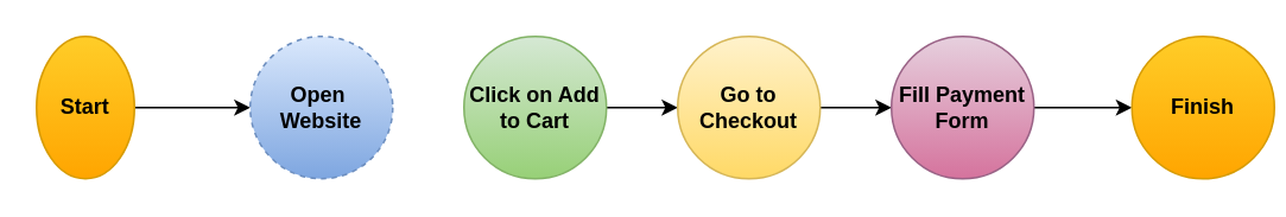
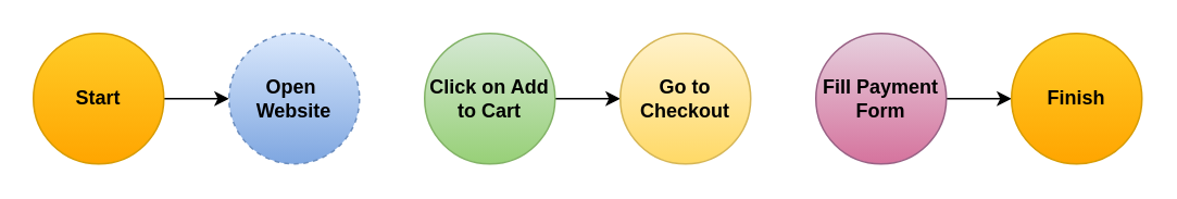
  <mxCell id="0" />
  <mxCell id="1" parent="0" />
  <mxCell id="2" value="Open&amp;nbsp;&lt;div&gt;Website&lt;/div&gt;" style="ellipse;whiteSpace=wrap;html=1;aspect=fixed;fillColor=#dae8fc;gradientColor=#7ea6e0;strokeColor=#6c8ebf;fontStyle=1;dashed=1;" vertex="1" parent="1"><mxGeometry x="140" y="20" width="80" height="80" as="geometry" /></mxCell>
  <mxCell id="3" value="" style="edgeStyle=orthogonalEdgeStyle;rounded=0;orthogonalLoop=1;jettySize=auto;html=1;fontStyle=1" edge="1" parent="1" source="4" target="6"><mxGeometry relative="1" as="geometry" /></mxCell>
  <mxCell id="4" value="Click on Add to Cart" style="ellipse;whiteSpace=wrap;html=1;aspect=fixed;fillColor=#d5e8d4;gradientColor=#97d077;strokeColor=#82b366;fontStyle=1" vertex="1" parent="1"><mxGeometry x="260" y="20" width="80" height="80" as="geometry" /></mxCell>
- <mxCell id="5" value="" style="edgeStyle=orthogonalEdgeStyle;rounded=0;orthogonalLoop=1;jettySize=auto;html=1;fontStyle=1" edge="1" parent="1" source="6" target="8"><mxGeometry relative="1" as="geometry" /></mxCell>
  <mxCell id="6" value="Go to Checkout" style="ellipse;whiteSpace=wrap;html=1;aspect=fixed;fillColor=#fff2cc;gradientColor=#ffd966;strokeColor=#d6b656;fontStyle=1" vertex="1" parent="1"><mxGeometry x="380" y="20" width="80" height="80" as="geometry" /></mxCell>
  <mxCell id="7" value="" style="edgeStyle=orthogonalEdgeStyle;rounded=0;orthogonalLoop=1;jettySize=auto;html=1;fontStyle=1" edge="1" parent="1" source="8" target="11"><mxGeometry relative="1" as="geometry" /></mxCell>
  <mxCell id="8" value="Fill Payment Form" style="ellipse;whiteSpace=wrap;html=1;aspect=fixed;fillColor=#e6d0de;gradientColor=#d5739d;strokeColor=#996185;fontStyle=1" vertex="1" parent="1"><mxGeometry x="500" y="20" width="80" height="80" as="geometry" /></mxCell>
  <mxCell id="9" value="" style="edgeStyle=orthogonalEdgeStyle;rounded=0;orthogonalLoop=1;jettySize=auto;html=1;fontStyle=1" edge="1" parent="1" source="10" target="2"><mxGeometry relative="1" as="geometry" /></mxCell>
- <mxCell id="10" value="Start" style="ellipse;whiteSpace=wrap;html=1;aspect=fixed;fillColor=#ffcd28;gradientColor=#ffa500;strokeColor=#d79b00;fontStyle=1" vertex="1" parent="1"><mxGeometry x="20" y="20" width="55" height="80" as="geometry" /></mxCell>
- <mxCell id="11" value="Finish" style="ellipse;whiteSpace=wrap;html=1;aspect=fixed;fillColor=#ffcd28;gradientColor=#ffa500;strokeColor=#d79b00;fontStyle=1" vertex="1" parent="1"><mxGeometry x="635" y="20" width="80" height="80" as="geometry" /></mxCell>
+ <mxCell id="10" value="Start" style="ellipse;whiteSpace=wrap;html=1;aspect=fixed;fillColor=#ffcd28;gradientColor=#ffa500;strokeColor=#d79b00;fontStyle=1" vertex="1" parent="1"><mxGeometry x="20" y="20" width="80" height="80" as="geometry" /></mxCell>
+ <mxCell id="11" value="Finish" style="ellipse;whiteSpace=wrap;html=1;aspect=fixed;fillColor=#ffcd28;gradientColor=#ffa500;strokeColor=#d79b00;fontStyle=1" vertex="1" parent="1"><mxGeometry x="620" y="20" width="80" height="80" as="geometry" /></mxCell>
